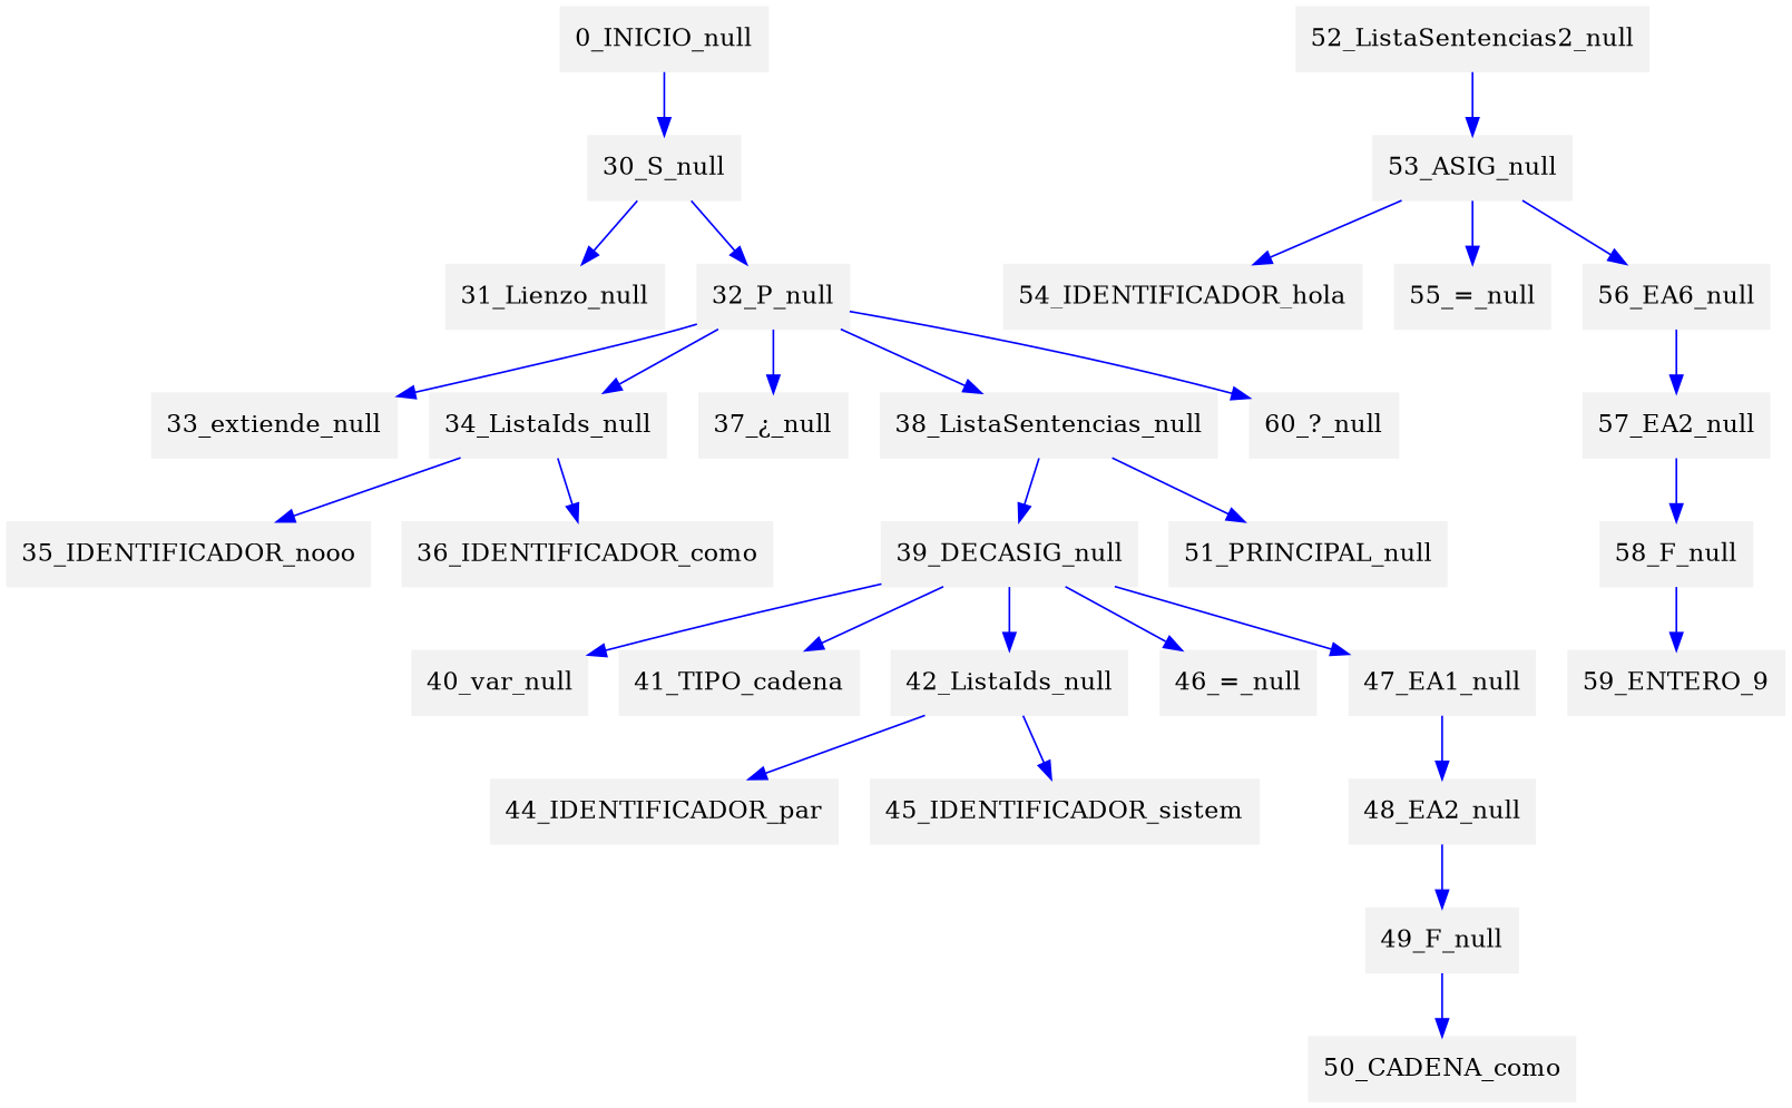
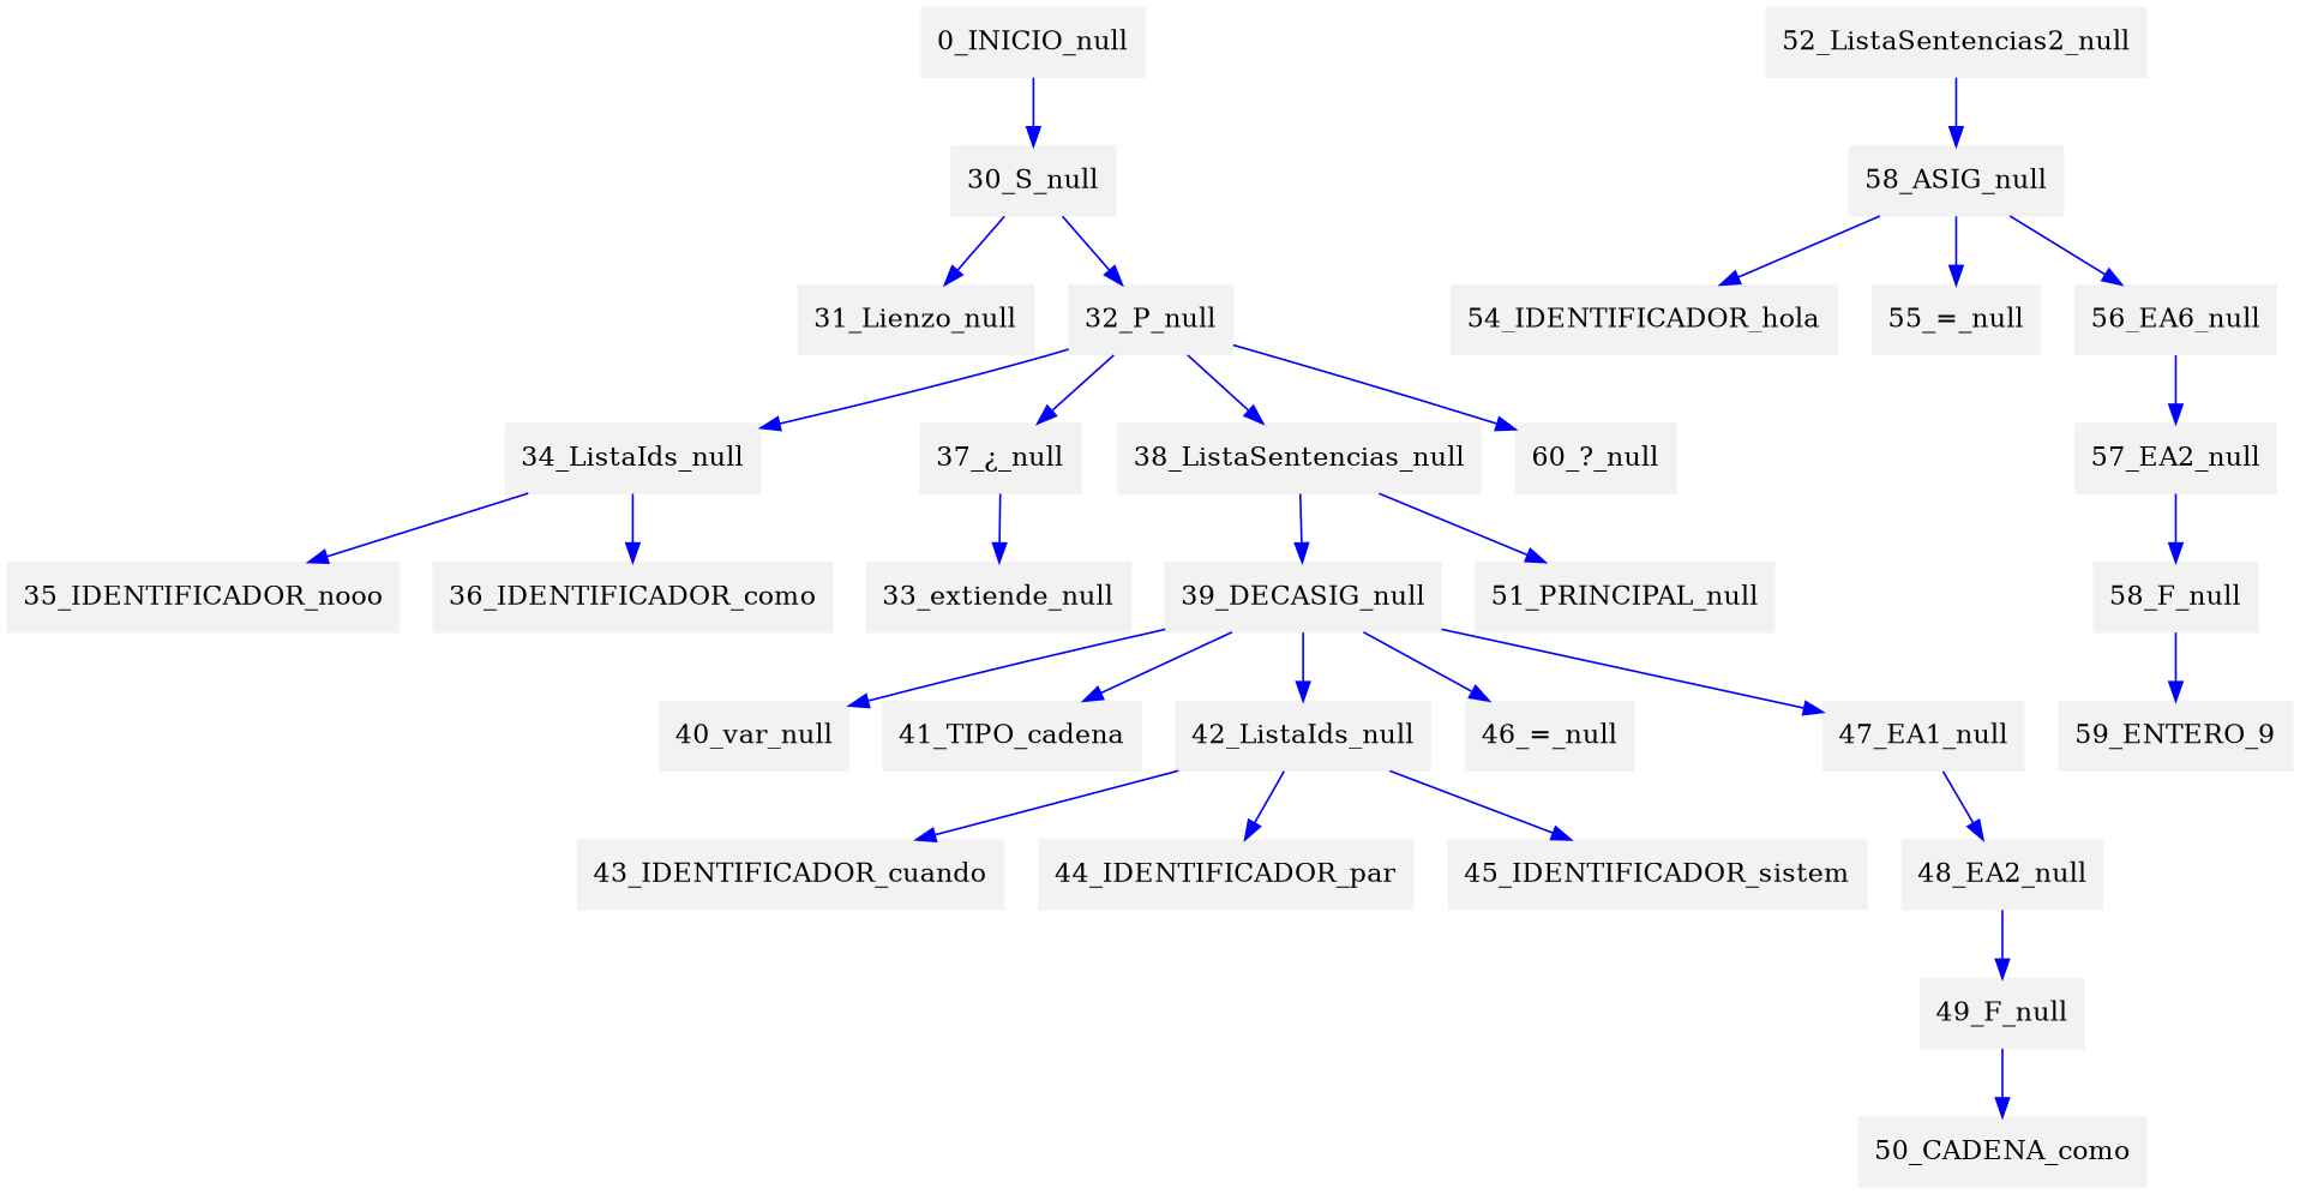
  digraph {
    rankdir=UD
    node [color=Gray95 shape=box style=filled]
    edge [color=blue]
    "0_INICIO_null"
    "30_S_null"
    "31_Lienzo_null"
    "32_P_null"
    "33_extiende_null"
    "34_ListaIds_null"
    "37_¿_null"
    "38_ListaSentencias_null"
    "60_?_null"
    "35_IDENTIFICADOR_nooo"
    "36_IDENTIFICADOR_como"
    "39_DECASIG_null"
    "51_PRINCIPAL_null"
    "40_var_null"
    "41_TIPO_cadena"
    "42_ListaIds_null"
    "46_=_null"
    "47_EA1_null"
+   "43_IDENTIFICADOR_cuando"
    "44_IDENTIFICADOR_par"
    "45_IDENTIFICADOR_sistem"
    "48_EA2_null"
    "49_F_null"
    "50_CADENA_como"
    "52_ListaSentencias2_null"
-   "53_ASIG_null"
+   "53_ASIG_null" [label="58_ASIG_null"]
    "54_IDENTIFICADOR_hola"
    "55_=_null"
    n29 [label="56_EA6_null"]
    "57_EA2_null"
    "58_F_null"
    "59_ENTERO_9"
    "0_INICIO_null" -> "30_S_null"
    "30_S_null" -> "31_Lienzo_null"
    "30_S_null" -> "32_P_null"
-   "32_P_null" -> "33_extiende_null"
+   "37_¿_null" -> "33_extiende_null"
    "32_P_null" -> "34_ListaIds_null"
    "32_P_null" -> "37_¿_null"
    "32_P_null" -> "38_ListaSentencias_null"
    "32_P_null" -> "60_?_null"
    "34_ListaIds_null" -> "35_IDENTIFICADOR_nooo"
    "34_ListaIds_null" -> "36_IDENTIFICADOR_como"
    "38_ListaSentencias_null" -> "39_DECASIG_null"
    "38_ListaSentencias_null" -> "51_PRINCIPAL_null"
    "39_DECASIG_null" -> "40_var_null"
    "39_DECASIG_null" -> "41_TIPO_cadena"
    "39_DECASIG_null" -> "42_ListaIds_null"
    "39_DECASIG_null" -> "46_=_null"
    "39_DECASIG_null" -> "47_EA1_null"
+   "42_ListaIds_null" -> "43_IDENTIFICADOR_cuando"
    "42_ListaIds_null" -> "44_IDENTIFICADOR_par"
    "42_ListaIds_null" -> "45_IDENTIFICADOR_sistem"
    "47_EA1_null" -> "48_EA2_null"
    "48_EA2_null" -> "49_F_null"
    "49_F_null" -> "50_CADENA_como"
    "52_ListaSentencias2_null" -> "53_ASIG_null"
    "53_ASIG_null" -> "54_IDENTIFICADOR_hola"
    "53_ASIG_null" -> "55_=_null"
    "53_ASIG_null" -> n29
    n29 -> "57_EA2_null"
    "57_EA2_null" -> "58_F_null"
    "58_F_null" -> "59_ENTERO_9"
  }
